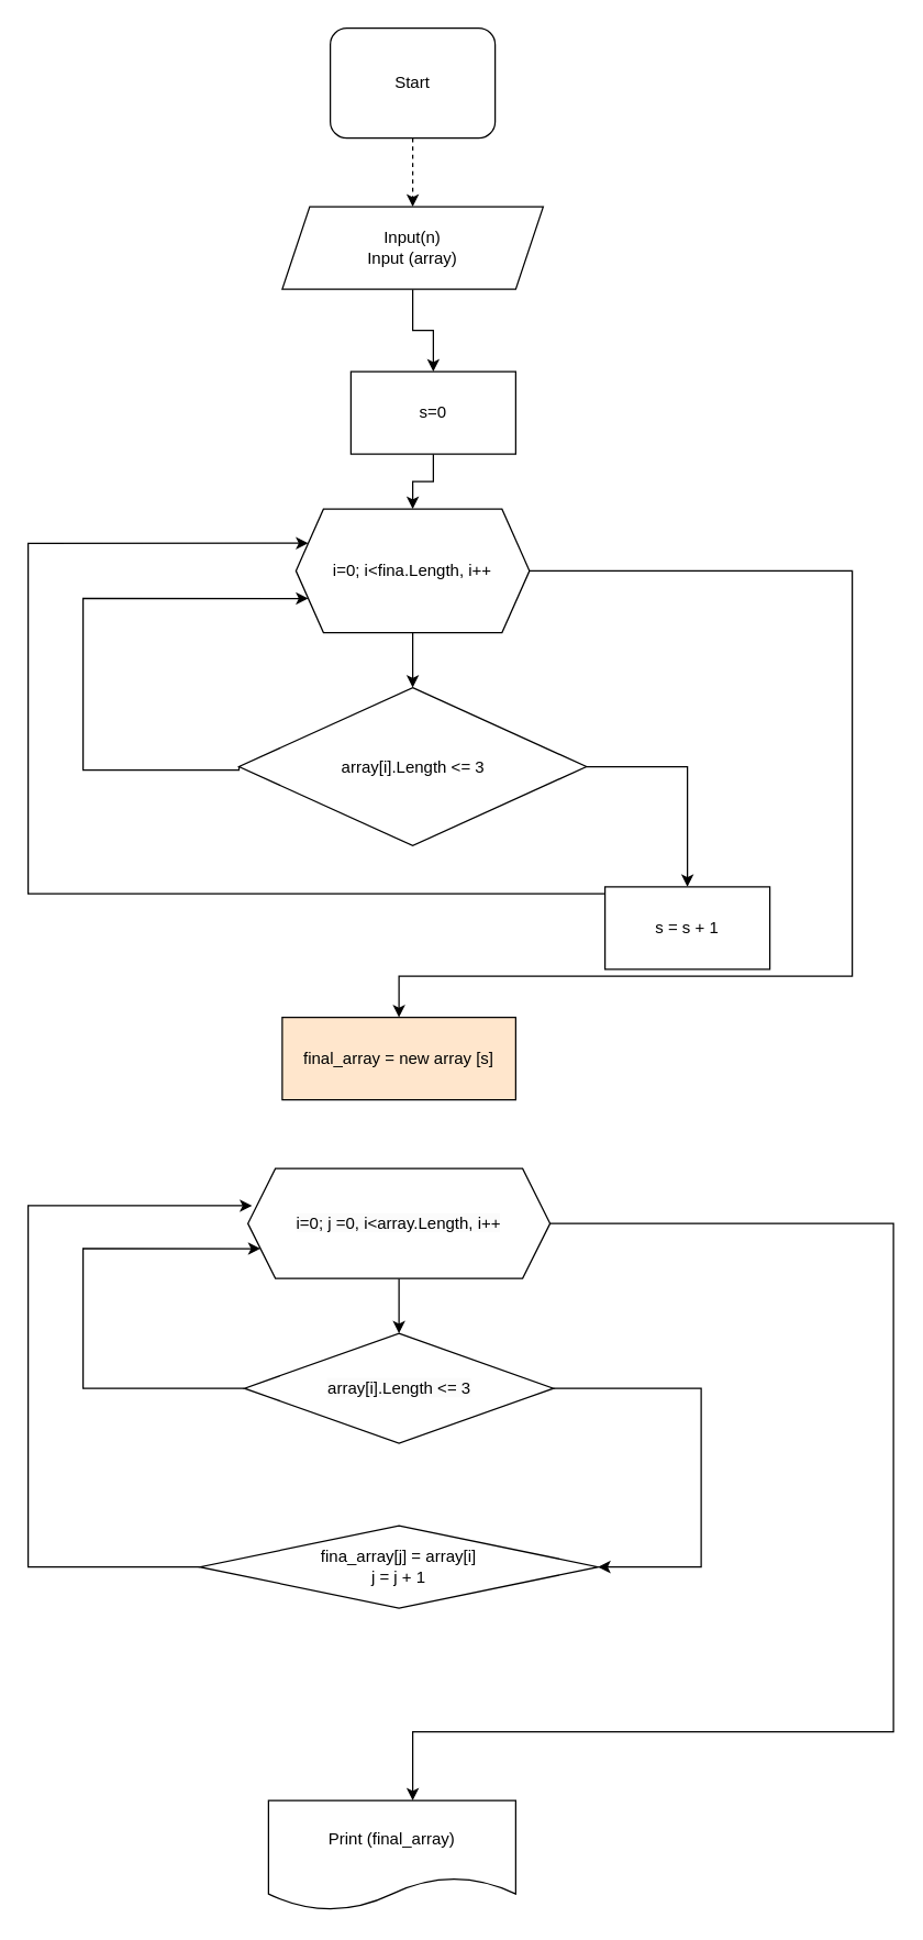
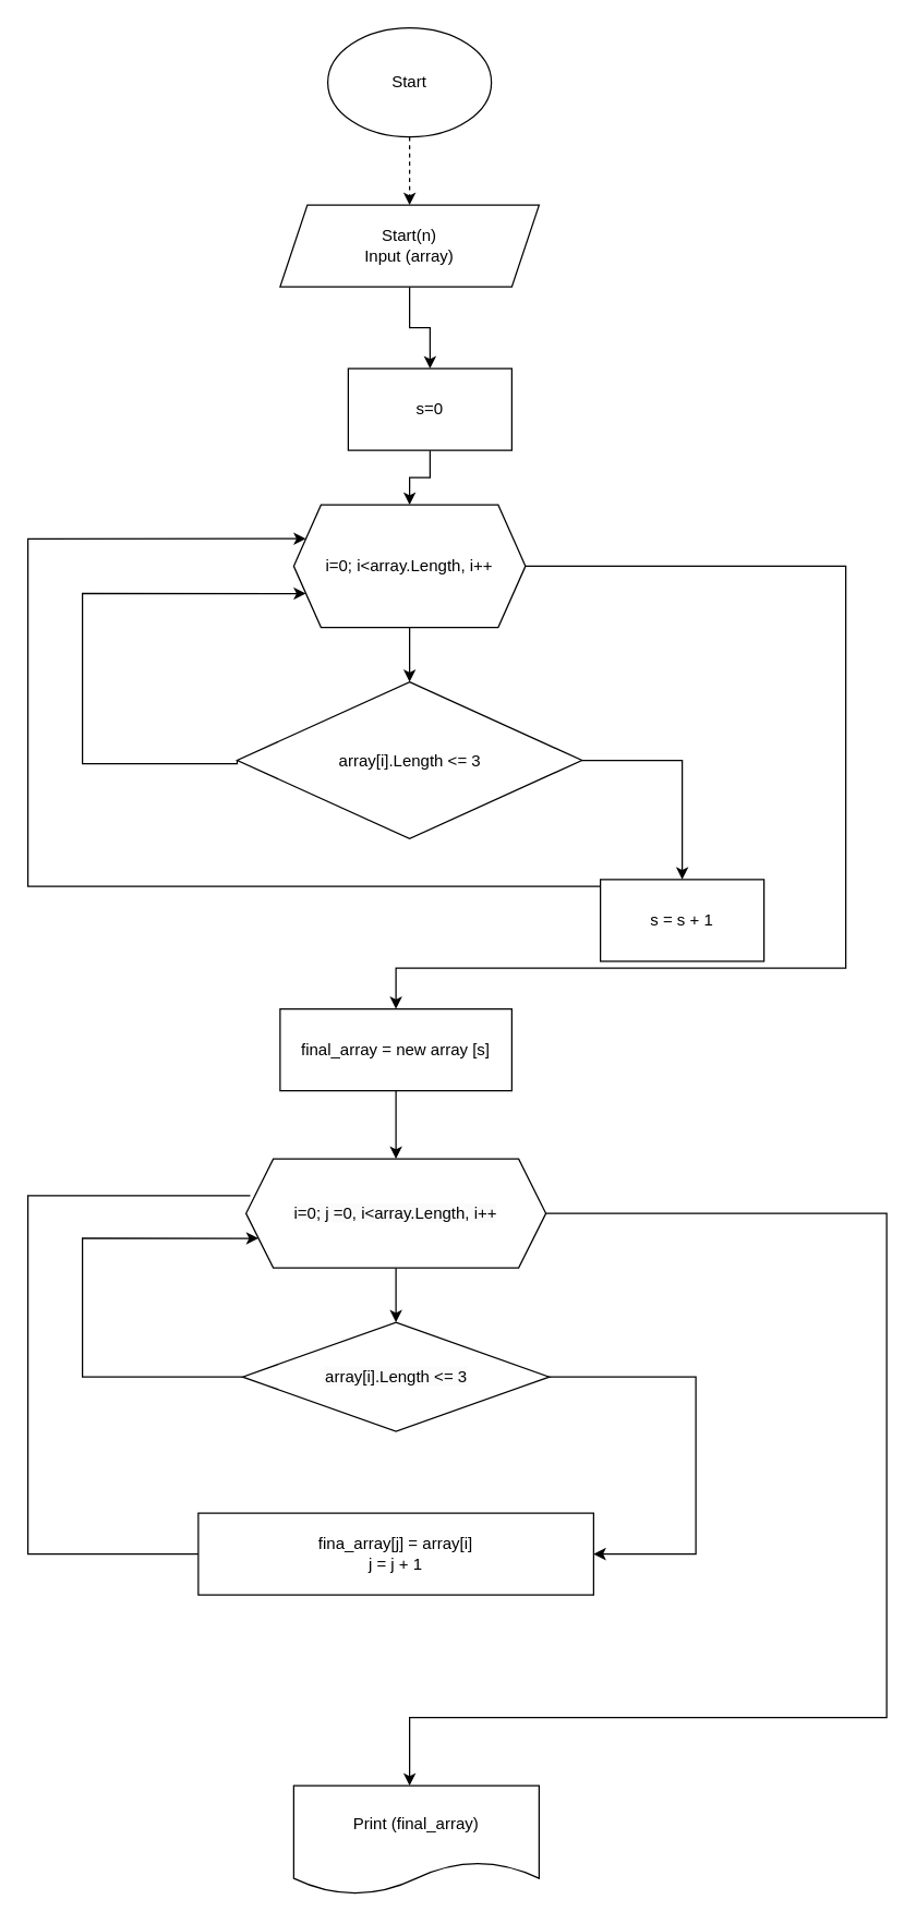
  <mxCell id="0" />
  <mxCell id="1" parent="0" />
  <mxCell id="2" style="edgeStyle=orthogonalEdgeStyle;rounded=0;orthogonalLoop=1;jettySize=auto;html=1;dashed=1;" edge="1" parent="1" source="3" target="5"><mxGeometry relative="1" as="geometry" /></mxCell>
- <mxCell id="3" value="Start" style="whiteSpace=wrap;html=1;rounded=1;" vertex="1" parent="1"><mxGeometry x="240" y="20" width="120" height="80" as="geometry" /></mxCell>
+ <mxCell id="3" value="Start" style="ellipse;whiteSpace=wrap;html=1;" vertex="1" parent="1"><mxGeometry x="240" y="20" width="120" height="80" as="geometry" /></mxCell>
  <mxCell id="4" style="edgeStyle=orthogonalEdgeStyle;rounded=0;orthogonalLoop=1;jettySize=auto;html=1;" edge="1" parent="1" source="5" target="7"><mxGeometry relative="1" as="geometry" /></mxCell>
- <mxCell id="5" value="Input(n)&lt;div&gt;Input (array)&lt;/div&gt;" style="shape=parallelogram;perimeter=parallelogramPerimeter;whiteSpace=wrap;html=1;fixedSize=1;" vertex="1" parent="1"><mxGeometry x="205" y="150" width="190" height="60" as="geometry" /></mxCell>
+ <mxCell id="5" value="Start(n)&lt;div&gt;Input (array)&lt;/div&gt;" style="shape=parallelogram;perimeter=parallelogramPerimeter;whiteSpace=wrap;html=1;fixedSize=1;" vertex="1" parent="1"><mxGeometry x="205" y="150" width="190" height="60" as="geometry" /></mxCell>
  <mxCell id="6" style="edgeStyle=orthogonalEdgeStyle;rounded=0;orthogonalLoop=1;jettySize=auto;html=1;" edge="1" parent="1" source="7" target="10"><mxGeometry relative="1" as="geometry" /></mxCell>
  <mxCell id="7" value="s=0" style="rounded=0;whiteSpace=wrap;html=1;" vertex="1" parent="1"><mxGeometry x="255" y="270" width="120" height="60" as="geometry" /></mxCell>
  <mxCell id="8" style="edgeStyle=orthogonalEdgeStyle;rounded=0;orthogonalLoop=1;jettySize=auto;html=1;entryX=0.5;entryY=0;entryDx=0;entryDy=0;" edge="1" parent="1" source="10" target="13"><mxGeometry relative="1" as="geometry" /></mxCell>
  <mxCell id="9" style="edgeStyle=orthogonalEdgeStyle;rounded=0;orthogonalLoop=1;jettySize=auto;html=1;" edge="1" parent="1" source="10" target="17"><mxGeometry relative="1" as="geometry"><mxPoint x="420" y="860" as="targetPoint" /><Array as="points"><mxPoint x="620" y="415" /><mxPoint x="620" y="710" /><mxPoint x="290" y="710" /></Array></mxGeometry></mxCell>
- <mxCell id="10" value="i=0; i&amp;lt;fina.Length, i++" style="shape=hexagon;perimeter=hexagonPerimeter2;whiteSpace=wrap;html=1;fixedSize=1;" vertex="1" parent="1"><mxGeometry x="215" y="370" width="170" height="90" as="geometry" /></mxCell>
+ <mxCell id="10" value="i=0; i&amp;lt;array.Length, i++" style="shape=hexagon;perimeter=hexagonPerimeter2;whiteSpace=wrap;html=1;fixedSize=1;" vertex="1" parent="1"><mxGeometry x="215" y="370" width="170" height="90" as="geometry" /></mxCell>
  <mxCell id="11" style="edgeStyle=orthogonalEdgeStyle;rounded=0;orthogonalLoop=1;jettySize=auto;html=1;entryX=0;entryY=0.75;entryDx=0;entryDy=0;exitX=0;exitY=0.5;exitDx=0;exitDy=0;" edge="1" parent="1" source="13" target="10"><mxGeometry relative="1" as="geometry"><Array as="points"><mxPoint x="174" y="560" /><mxPoint x="60" y="560" /><mxPoint x="60" y="435" /></Array></mxGeometry></mxCell>
  <mxCell id="12" value="" style="edgeStyle=orthogonalEdgeStyle;rounded=0;orthogonalLoop=1;jettySize=auto;html=1;exitX=1;exitY=0.5;exitDx=0;exitDy=0;" edge="1" parent="1" source="13" target="15"><mxGeometry relative="1" as="geometry" /></mxCell>
  <mxCell id="13" value="array[i].Length &amp;lt;= 3" style="rhombus;whiteSpace=wrap;html=1;" vertex="1" parent="1"><mxGeometry x="173.5" y="500" width="253" height="115" as="geometry" /></mxCell>
  <mxCell id="14" style="edgeStyle=orthogonalEdgeStyle;rounded=0;orthogonalLoop=1;jettySize=auto;html=1;exitX=0;exitY=0.5;exitDx=0;exitDy=0;entryX=0;entryY=0.25;entryDx=0;entryDy=0;" edge="1" parent="1" source="15" target="10"><mxGeometry relative="1" as="geometry"><mxPoint x="0" y="430" as="targetPoint" /><mxPoint x="30" y="772.5" as="sourcePoint" /><Array as="points"><mxPoint x="20" y="650" /><mxPoint x="20" y="395" /></Array></mxGeometry></mxCell>
  <mxCell id="15" value="s = s + 1" style="whiteSpace=wrap;html=1;" vertex="1" parent="1"><mxGeometry x="440" y="645" width="120" height="60" as="geometry" /></mxCell>
- <mxCell id="17" value="final_array = new array [s]" style="rounded=0;whiteSpace=wrap;html=1;fillColor=#ffe6cc;" vertex="1" parent="1"><mxGeometry x="205" y="740" width="170" height="60" as="geometry" /></mxCell>
+ <mxCell id="16" style="edgeStyle=orthogonalEdgeStyle;rounded=0;orthogonalLoop=1;jettySize=auto;html=1;entryX=0.5;entryY=0;entryDx=0;entryDy=0;" edge="1" parent="1" source="17" target="20"><mxGeometry relative="1" as="geometry" /></mxCell>
+ <mxCell id="17" value="final_array = new array [s]" style="rounded=0;whiteSpace=wrap;html=1;" vertex="1" parent="1"><mxGeometry x="205" y="740" width="170" height="60" as="geometry" /></mxCell>
  <mxCell id="18" style="edgeStyle=orthogonalEdgeStyle;rounded=0;orthogonalLoop=1;jettySize=auto;html=1;entryX=0.5;entryY=0;entryDx=0;entryDy=0;" edge="1" parent="1" source="20" target="23"><mxGeometry relative="1" as="geometry" /></mxCell>
  <mxCell id="19" style="edgeStyle=orthogonalEdgeStyle;rounded=0;orthogonalLoop=1;jettySize=auto;html=1;" edge="1" parent="1" source="20" target="26"><mxGeometry relative="1" as="geometry"><mxPoint x="640" y="1220" as="targetPoint" /><Array as="points"><mxPoint x="650" y="890" /><mxPoint x="650" y="1260" /><mxPoint x="300" y="1260" /></Array></mxGeometry></mxCell>
  <mxCell id="20" value="&lt;br&gt;&lt;span style=&quot;color: rgb(0, 0, 0); font-family: Helvetica; font-size: 12px; font-style: normal; font-variant-ligatures: normal; font-variant-caps: normal; font-weight: 400; letter-spacing: normal; orphans: 2; text-align: center; text-indent: 0px; text-transform: none; widows: 2; word-spacing: 0px; -webkit-text-stroke-width: 0px; white-space: normal; background-color: rgb(251, 251, 251); text-decoration-thickness: initial; text-decoration-style: initial; text-decoration-color: initial; display: inline !important; float: none;&quot;&gt;i=0; j =0, i&amp;lt;array.Length, i++&lt;/span&gt;&lt;div&gt;&lt;br/&gt;&lt;/div&gt;" style="shape=hexagon;perimeter=hexagonPerimeter2;whiteSpace=wrap;html=1;fixedSize=1;" vertex="1" parent="1"><mxGeometry x="180" y="850" width="220" height="80" as="geometry" /></mxCell>
  <mxCell id="21" style="edgeStyle=orthogonalEdgeStyle;rounded=0;orthogonalLoop=1;jettySize=auto;html=1;entryX=0;entryY=0.75;entryDx=0;entryDy=0;" edge="1" parent="1" source="23" target="20"><mxGeometry relative="1" as="geometry"><Array as="points"><mxPoint x="60" y="1010" /><mxPoint x="60" y="908" /></Array></mxGeometry></mxCell>
  <mxCell id="22" style="edgeStyle=orthogonalEdgeStyle;rounded=0;orthogonalLoop=1;jettySize=auto;html=1;" edge="1" parent="1" source="23" target="24"><mxGeometry relative="1" as="geometry"><mxPoint x="510" y="1130" as="targetPoint" /><Array as="points"><mxPoint x="510" y="1010" /><mxPoint x="510" y="1140" /></Array></mxGeometry></mxCell>
  <mxCell id="23" value="&lt;span style=&quot;color: rgb(0, 0, 0); font-family: Helvetica; font-size: 12px; font-style: normal; font-variant-ligatures: normal; font-variant-caps: normal; font-weight: 400; letter-spacing: normal; orphans: 2; text-align: center; text-indent: 0px; text-transform: none; widows: 2; word-spacing: 0px; -webkit-text-stroke-width: 0px; white-space: normal; background-color: rgb(251, 251, 251); text-decoration-thickness: initial; text-decoration-style: initial; text-decoration-color: initial; display: inline !important; float: none;&quot;&gt;array[i].Length &amp;lt;= 3&lt;/span&gt;" style="rhombus;whiteSpace=wrap;html=1;" vertex="1" parent="1"><mxGeometry x="177.5" y="970" width="225" height="80" as="geometry" /></mxCell>
- <mxCell id="24" value="fina_array[j] = array[i]&lt;div&gt;j = j + 1&lt;/div&gt;" style="rhombus;whiteSpace=wrap;html=1;" vertex="1" parent="1"><mxGeometry x="145" y="1110" width="290" height="60" as="geometry" /></mxCell>
- <mxCell id="25" style="edgeStyle=orthogonalEdgeStyle;rounded=0;orthogonalLoop=1;jettySize=auto;html=1;entryX=0.014;entryY=0.338;entryDx=0;entryDy=0;entryPerimeter=0;exitX=0;exitY=0.5;exitDx=0;exitDy=0;" edge="1" parent="1" source="24" target="20"><mxGeometry relative="1" as="geometry"><Array as="points"><mxPoint x="20" y="1140" /><mxPoint x="20" y="877" /></Array></mxGeometry></mxCell>
- <mxCell id="26" value="Print (final_array)" style="shape=document;whiteSpace=wrap;html=1;boundedLbl=1;" vertex="1" parent="1"><mxGeometry x="195" y="1310" width="180" height="80" as="geometry" /></mxCell>
+ <mxCell id="24" value="fina_array[j] = array[i]&lt;div&gt;j = j + 1&lt;/div&gt;" style="rounded=0;whiteSpace=wrap;html=1;" vertex="1" parent="1"><mxGeometry x="145" y="1110" width="290" height="60" as="geometry" /></mxCell>
+ <mxCell id="25" style="edgeStyle=orthogonalEdgeStyle;rounded=0;orthogonalLoop=1;jettySize=auto;html=1;entryX=0.014;entryY=0.338;entryDx=0;entryDy=0;entryPerimeter=0;exitX=0;exitY=0.5;exitDx=0;exitDy=0;endArrow=none;" edge="1" parent="1" source="24" target="20"><mxGeometry relative="1" as="geometry"><Array as="points"><mxPoint x="20" y="1140" /><mxPoint x="20" y="877" /></Array></mxGeometry></mxCell>
+ <mxCell id="26" value="Print (final_array)" style="shape=document;whiteSpace=wrap;html=1;boundedLbl=1;" vertex="1" parent="1"><mxGeometry x="215" y="1310" width="180" height="80" as="geometry" /></mxCell>
